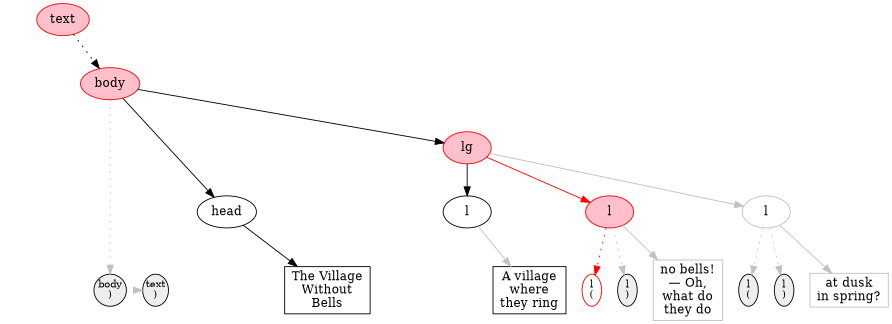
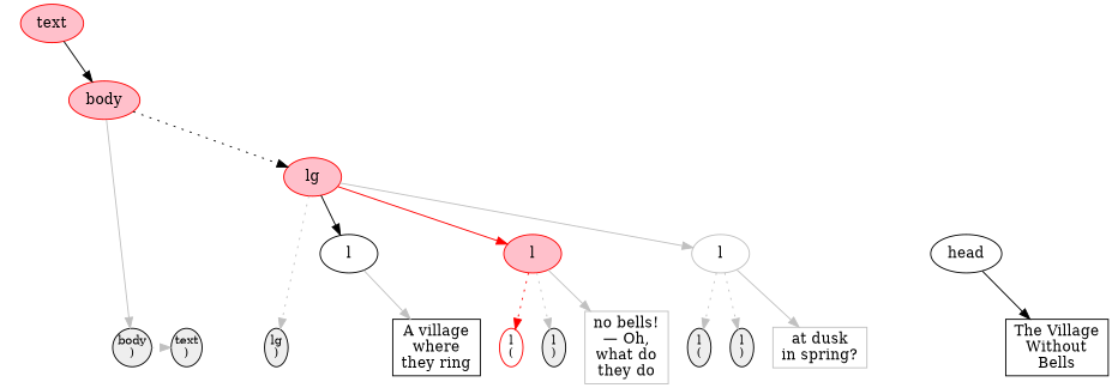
  digraph {
    node [color=black fontsize=11 margin=0 ordering=out shape=ellipse style=filled]
    edge [color=gray]
    n1 [color=transparent label="text\n(" style=invis width=0.3]
    n2 [fillcolor="#EEEEEE" label="text\n)" width=0.3]
    n3 [color=transparent label="body\n(" style=invis width=0.3]
    n4 [fillcolor="#EEEEEE" label="body\n)" width=0.3]
    n5 [color=transparent label="head\n(" style=invis width=0.3]
    n6 [color=transparent label="head\n)" style=invis width=0.3]
    n7 [label="The Village\nWithout\nBells" shape=box fontsize="" margin="" style=""]
    n8 [color=transparent label="lg\n(" style=invis width=0.3]
+   n9 [fillcolor="#EEEEEE" label="lg\n)" width=0.3]
    n10 [color=transparent label="l\n(" style=invis width=0.3]
    n11 [color=transparent label="l\n)" style=invis width=0.3]
    n12 [label="A village\nwhere\nthey ring" shape=box fontsize="" margin="" style=""]
    n13 [color=red label="l\n(" width=0.3 style=""]
    n14 [fillcolor="#EEEEEE" label="l\n)" width=0.3]
    n15 [color=gray label="no bells!\n— Oh,\nwhat do\nthey do" shape=box fontsize="" margin="" style=""]
    n16 [fillcolor="#EEEEEE" label="l\n(" width=0.3]
    n17 [fillcolor="#EEEEEE" label="l\n)" width=0.3]
    n18 [color=gray label="at dusk\nin spring?" shape=box fontsize="" margin="" style=""]
    n19 [color=red fillcolor=pink label=text shape=oval fontsize="" margin=""]
    n20 [color=red fillcolor=pink label=body shape=oval fontsize="" margin=""]
    n21 [label=head shape=oval fontsize="" margin="" style=""]
    n22 [color=red fillcolor=pink label=lg shape=oval fontsize="" margin=""]
    n23 [label=l shape=oval fontsize="" margin="" style=""]
    n24 [color=red fillcolor=pink label=l shape=oval fontsize="" margin=""]
    n25 [color=gray label=l shape=oval fontsize="" margin="" style=""]
    subgraph sub_1 {
      rank=same
      n1
      n2
      n3
      n4
      n5
      n6
      n7
      n8
+     n9
      n10
      n11
      n12
      n13
      n14
      n15
      n16
      n17
      n18
    }
    n4 -> n2 [style=dotted]
    n19 -> n1 [arrowhead=none style=invis color=""]
-   n19 -> n20 [color=black style=dotted]
+   n19 -> n20 [color=black]
    n20 -> n3 [arrowhead=none style=invis color=""]
-   n20 -> n4 [style=dotted]
-   n20 -> n21 [color=black]
-   n20 -> n22 [color=black]
+   n20 -> n4 [style=solid]
+   n20 -> n22 [color=black style=dotted]
    n21 -> n5 [arrowhead=none style=invis color=""]
    n21 -> n6 [arrowhead=none style=invis color=""]
    n21 -> n7 [color=black]
    n22 -> n8 [arrowhead=none style=invis color=""]
+   n22 -> n9 [style=dotted]
    n22 -> n23 [color=black]
    n22 -> n24 [color=red]
    n22 -> n25
    n23 -> n10 [arrowhead=none style=invis color=""]
    n23 -> n11 [arrowhead=none style=invis color=""]
    n23 -> n12
    n24 -> n13 [color=red style=dotted]
    n24 -> n14 [style=dotted]
    n24 -> n15
    n25 -> n16 [style=dotted]
    n25 -> n17 [style=dotted]
    n25 -> n18
  }
